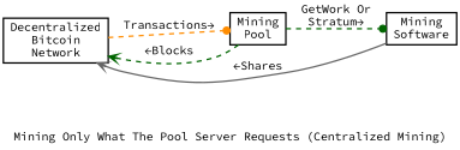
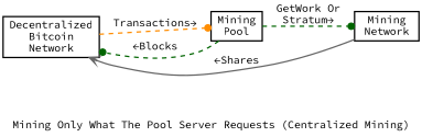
  digraph {
    fontname="Source Code Pro"
    label=" \nMining Only What The Pool Server Requests (Centralized Mining)"
    nodesep=0.5
    penwidth=1.75
    rankdir=LR
    node [fontname="Source Code Pro" penwidth=1.75 shape=box]
    edge [arrowhead=dot color=darkgreen fontname="Source Code Pro" penwidth=1.75 style=dashed]
    n1 [label="Decentralized\nBitcoin\nNetwork"]
    n2 [label="Mining\nPool"]
-   n3 [label="Mining\nSoftware"]
+   n3 [label="Mining\nNetwork"]
    n1 -> n2 [color=darkorange label="Transactions→"]
-   n2 -> n1 [arrowhead=vee label="←Blocks"]
+   n2 -> n1 [label="←Blocks"]
    n2 -> n3 [label="GetWork Or\nStratum→"]
    n3 -> n1 [arrowhead=vee color=gray40 constraint=false label="←Shares" style=bold]
  }
